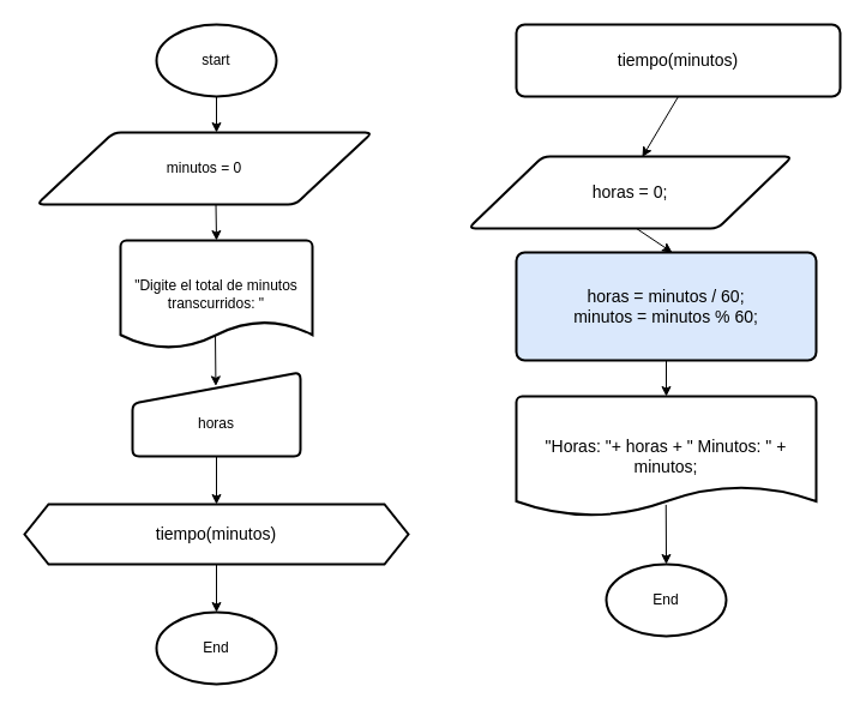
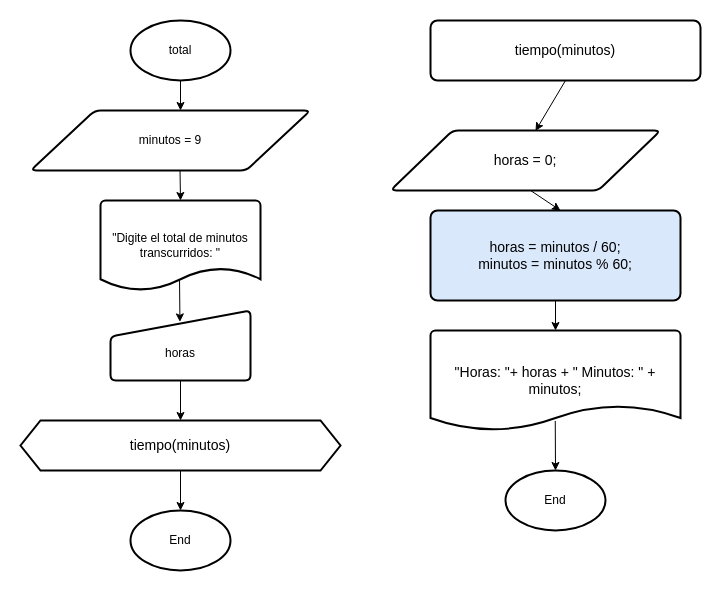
  <mxCell id="0" />
  <mxCell id="1" parent="0" />
  <mxCell id="2" style="edgeStyle=none;html=1;entryX=0.5;entryY=0;entryDx=0;entryDy=0;strokeColor=#000000;" edge="1" parent="1" source="3"><mxGeometry relative="1" as="geometry"><mxPoint x="180" y="110" as="targetPoint" /></mxGeometry></mxCell>
- <mxCell id="3" value="start" style="strokeWidth=2;html=1;shape=mxgraph.flowchart.start_1;whiteSpace=wrap;strokeColor=#000000;" vertex="1" parent="1"><mxGeometry x="130" y="20" width="100" height="60" as="geometry" /></mxCell>
- <mxCell id="4" value="minutos = 0" style="shape=parallelogram;html=1;strokeWidth=2;perimeter=parallelogramPerimeter;whiteSpace=wrap;rounded=1;arcSize=12;size=0.23;strokeColor=#000000;" vertex="1" parent="1"><mxGeometry x="30" y="110" width="280" height="60" as="geometry" /></mxCell>
+ <mxCell id="3" value="total" style="strokeWidth=2;html=1;shape=mxgraph.flowchart.start_1;whiteSpace=wrap;strokeColor=#000000;" vertex="1" parent="1"><mxGeometry x="130" y="20" width="100" height="60" as="geometry" /></mxCell>
+ <mxCell id="4" value="minutos = 9" style="shape=parallelogram;html=1;strokeWidth=2;perimeter=parallelogramPerimeter;whiteSpace=wrap;rounded=1;arcSize=12;size=0.23;strokeColor=#000000;" vertex="1" parent="1"><mxGeometry x="30" y="110" width="280" height="60" as="geometry" /></mxCell>
  <mxCell id="5" value="&lt;div&gt;&quot;Digite el total de minutos transcurridos: &quot;&lt;/div&gt;" style="strokeWidth=2;html=1;shape=mxgraph.flowchart.document2;whiteSpace=wrap;size=0.25;strokeColor=#000000;" vertex="1" parent="1"><mxGeometry x="100" y="200" width="160" height="90" as="geometry" /></mxCell>
  <mxCell id="6" style="edgeStyle=none;html=1;entryX=0.5;entryY=0;entryDx=0;entryDy=0;entryPerimeter=0;exitX=0.534;exitY=0.999;exitDx=0;exitDy=0;exitPerimeter=0;strokeColor=#000000;" edge="1" parent="1" source="4" target="5"><mxGeometry relative="1" as="geometry" /></mxCell>
  <mxCell id="7" style="edgeStyle=none;html=1;entryX=0.5;entryY=0;entryDx=0;entryDy=0;" edge="1" parent="1" source="8" target="20"><mxGeometry relative="1" as="geometry" /></mxCell>
  <mxCell id="8" value="&lt;div&gt;&lt;br&gt;&lt;/div&gt;&lt;div&gt;horas&lt;/div&gt;" style="html=1;strokeWidth=2;shape=manualInput;whiteSpace=wrap;rounded=1;size=26;arcSize=11;strokeColor=#000000;" vertex="1" parent="1"><mxGeometry x="110" y="310" width="140" height="70" as="geometry" /></mxCell>
  <mxCell id="9" style="edgeStyle=none;html=1;entryX=0.496;entryY=0.163;entryDx=0;entryDy=0;entryPerimeter=0;exitX=0.494;exitY=0.882;exitDx=0;exitDy=0;exitPerimeter=0;strokeColor=#000000;" edge="1" parent="1" source="5" target="8"><mxGeometry relative="1" as="geometry" /></mxCell>
  <mxCell id="10" value="tiempo(minutos)" style="rounded=1;whiteSpace=wrap;html=1;absoluteArcSize=1;arcSize=14;strokeWidth=2;strokeColor=#000000;fontSize=14;" vertex="1" parent="1"><mxGeometry x="430" y="20" width="270" height="60" as="geometry" /></mxCell>
  <mxCell id="11" style="edgeStyle=none;html=1;exitX=0.519;exitY=1;exitDx=0;exitDy=0;exitPerimeter=0;strokeColor=#000000;" edge="1" parent="1" source="12"><mxGeometry relative="1" as="geometry"><mxPoint x="560" y="210" as="targetPoint" /></mxGeometry></mxCell>
  <mxCell id="12" value="horas = 0;" style="shape=parallelogram;html=1;strokeWidth=2;perimeter=parallelogramPerimeter;whiteSpace=wrap;rounded=1;arcSize=12;size=0.23;strokeColor=#000000;fontSize=14;" vertex="1" parent="1"><mxGeometry x="390" y="130" width="270" height="60" as="geometry" /></mxCell>
  <mxCell id="13" value="" style="edgeStyle=none;orthogonalLoop=1;jettySize=auto;html=1;exitX=0.5;exitY=1;exitDx=0;exitDy=0;entryX=0.537;entryY=0.007;entryDx=0;entryDy=0;entryPerimeter=0;strokeColor=#000000;" edge="1" parent="1" source="10" target="12"><mxGeometry width="100" relative="1" as="geometry"><mxPoint x="580" y="240" as="sourcePoint" /><mxPoint x="680" y="240" as="targetPoint" /><Array as="points" /></mxGeometry></mxCell>
  <mxCell id="14" style="edgeStyle=none;html=1;" edge="1" parent="1" source="15" target="16"><mxGeometry relative="1" as="geometry" /></mxCell>
  <mxCell id="15" value="horas = minutos / 60;&lt;div&gt;minutos = minutos % 60;&lt;/div&gt;" style="rounded=1;whiteSpace=wrap;html=1;absoluteArcSize=1;arcSize=14;strokeWidth=2;strokeColor=#000000;fontSize=14;fillColor=#dae8fc;" vertex="1" parent="1"><mxGeometry x="430" y="210" width="250" height="90" as="geometry" /></mxCell>
  <mxCell id="16" value="&quot;Horas: &quot;+ horas + &quot; Minutos: &quot; + minutos;" style="strokeWidth=2;html=1;shape=mxgraph.flowchart.document2;whiteSpace=wrap;size=0.25;fontSize=14;" vertex="1" parent="1"><mxGeometry x="430" y="330" width="250" height="100" as="geometry" /></mxCell>
  <mxCell id="17" value="End" style="strokeWidth=2;html=1;shape=mxgraph.flowchart.start_1;whiteSpace=wrap;strokeColor=#000000;" vertex="1" parent="1"><mxGeometry x="505" y="470" width="100" height="60" as="geometry" /></mxCell>
  <mxCell id="18" style="edgeStyle=none;html=1;entryX=0.5;entryY=0;entryDx=0;entryDy=0;entryPerimeter=0;exitX=0.499;exitY=0.904;exitDx=0;exitDy=0;exitPerimeter=0;" edge="1" parent="1" source="16" target="17"><mxGeometry relative="1" as="geometry" /></mxCell>
  <mxCell id="19" style="edgeStyle=none;html=1;" edge="1" parent="1" source="20"><mxGeometry relative="1" as="geometry"><mxPoint x="180" y="510" as="targetPoint" /></mxGeometry></mxCell>
  <mxCell id="20" value="tiempo(minutos)" style="shape=hexagon;perimeter=hexagonPerimeter2;whiteSpace=wrap;html=1;fixedSize=1;fontSize=14;strokeWidth=2;" vertex="1" parent="1"><mxGeometry x="20" y="420" width="320" height="50" as="geometry" /></mxCell>
  <mxCell id="21" value="End" style="strokeWidth=2;html=1;shape=mxgraph.flowchart.start_1;whiteSpace=wrap;strokeColor=#000000;" vertex="1" parent="1"><mxGeometry x="130" y="510" width="100" height="60" as="geometry" /></mxCell>
